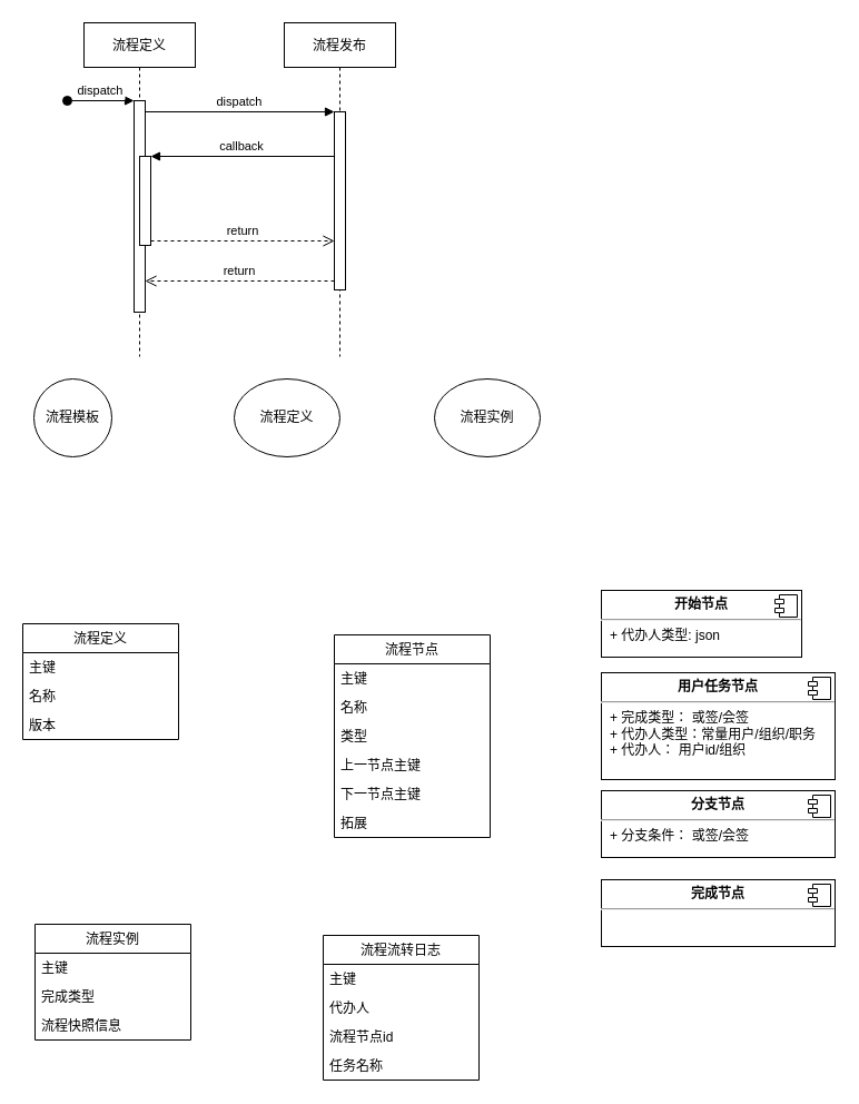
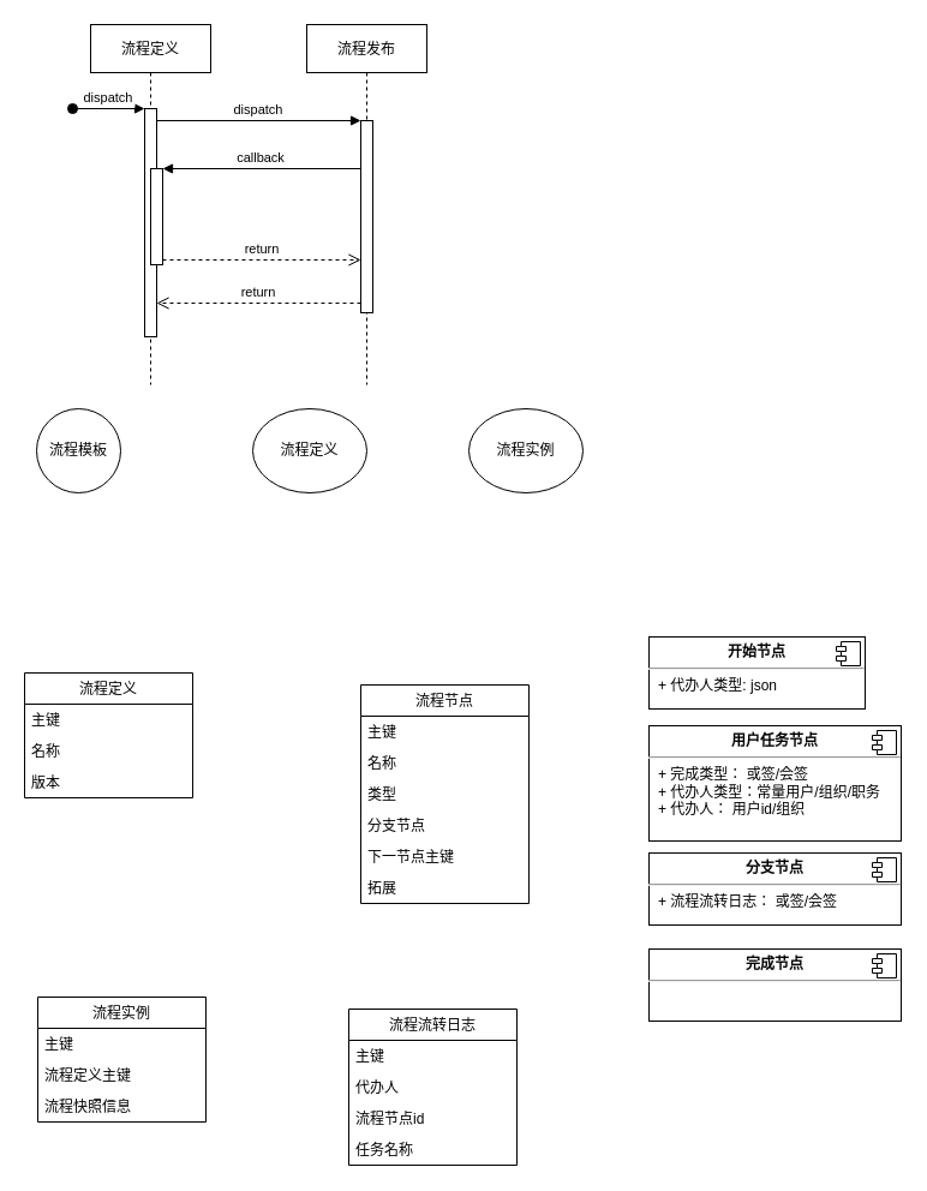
  <mxCell id="0" />
  <mxCell id="1" parent="0" />
  <mxCell id="2" value="流程定义" style="shape=umlLifeline;perimeter=lifelinePerimeter;container=1;collapsible=0;recursiveResize=0;rounded=0;shadow=0;strokeWidth=1;" parent="1" vertex="1"><mxGeometry x="75" y="20" width="100" height="300" as="geometry" /></mxCell>
  <mxCell id="3" value="" style="points=[];perimeter=orthogonalPerimeter;rounded=0;shadow=0;strokeWidth=1;" parent="2" vertex="1"><mxGeometry x="45" y="70" width="10" height="190" as="geometry" /></mxCell>
  <mxCell id="4" value="dispatch" style="verticalAlign=bottom;startArrow=oval;endArrow=block;startSize=8;shadow=0;strokeWidth=1;" parent="2" target="3" edge="1"><mxGeometry relative="1" as="geometry"><mxPoint x="-15" y="70" as="sourcePoint" /></mxGeometry></mxCell>
  <mxCell id="5" value="" style="points=[];perimeter=orthogonalPerimeter;rounded=0;shadow=0;strokeWidth=1;" parent="2" vertex="1"><mxGeometry x="50" y="120" width="10" height="80" as="geometry" /></mxCell>
  <mxCell id="6" value="流程发布" style="shape=umlLifeline;perimeter=lifelinePerimeter;container=1;collapsible=0;recursiveResize=0;rounded=0;shadow=0;strokeWidth=1;" parent="1" vertex="1"><mxGeometry x="255" y="20" width="100" height="300" as="geometry" /></mxCell>
  <mxCell id="7" value="" style="points=[];perimeter=orthogonalPerimeter;rounded=0;shadow=0;strokeWidth=1;" parent="6" vertex="1"><mxGeometry x="45" y="80" width="10" height="160" as="geometry" /></mxCell>
  <mxCell id="8" value="return" style="verticalAlign=bottom;endArrow=open;dashed=1;endSize=8;exitX=0;exitY=0.95;shadow=0;strokeWidth=1;" parent="1" source="7" target="3" edge="1"><mxGeometry relative="1" as="geometry"><mxPoint x="230" y="176" as="targetPoint" /></mxGeometry></mxCell>
  <mxCell id="9" value="dispatch" style="verticalAlign=bottom;endArrow=block;entryX=0;entryY=0;shadow=0;strokeWidth=1;" parent="1" source="3" target="7" edge="1"><mxGeometry relative="1" as="geometry"><mxPoint x="230" y="100" as="sourcePoint" /></mxGeometry></mxCell>
  <mxCell id="10" value="callback" style="verticalAlign=bottom;endArrow=block;entryX=1;entryY=0;shadow=0;strokeWidth=1;" parent="1" source="7" target="5" edge="1"><mxGeometry relative="1" as="geometry"><mxPoint x="195" y="140" as="sourcePoint" /></mxGeometry></mxCell>
  <mxCell id="11" value="return" style="verticalAlign=bottom;endArrow=open;dashed=1;endSize=8;exitX=1;exitY=0.95;shadow=0;strokeWidth=1;" parent="1" source="5" target="7" edge="1"><mxGeometry relative="1" as="geometry"><mxPoint x="195" y="197" as="targetPoint" /></mxGeometry></mxCell>
  <mxCell id="12" value="流程模板" style="ellipse;whiteSpace=wrap;html=1;" parent="1" vertex="1"><mxGeometry x="30" y="340" width="70" height="70" as="geometry" /></mxCell>
  <mxCell id="13" value="流程定义" style="ellipse;whiteSpace=wrap;html=1;" parent="1" vertex="1"><mxGeometry x="210" y="340" width="95" height="70" as="geometry" /></mxCell>
  <mxCell id="14" value="流程实例" style="ellipse;whiteSpace=wrap;html=1;" parent="1" vertex="1"><mxGeometry x="390" y="340" width="95" height="70" as="geometry" /></mxCell>
  <mxCell id="15" value="流程定义" style="swimlane;fontStyle=0;childLayout=stackLayout;horizontal=1;startSize=26;fillColor=none;horizontalStack=0;resizeParent=1;resizeParentMax=0;resizeLast=0;collapsible=1;marginBottom=0;" parent="1" vertex="1"><mxGeometry x="20" y="560" width="140" height="104" as="geometry" /></mxCell>
  <mxCell id="16" value="主键" style="text;strokeColor=none;fillColor=none;align=left;verticalAlign=top;spacingLeft=4;spacingRight=4;overflow=hidden;rotatable=0;points=[[0,0.5],[1,0.5]];portConstraint=eastwest;" parent="15" vertex="1"><mxGeometry y="26" width="140" height="26" as="geometry" /></mxCell>
  <mxCell id="17" value="名称" style="text;strokeColor=none;fillColor=none;align=left;verticalAlign=top;spacingLeft=4;spacingRight=4;overflow=hidden;rotatable=0;points=[[0,0.5],[1,0.5]];portConstraint=eastwest;" parent="15" vertex="1"><mxGeometry y="52" width="140" height="26" as="geometry" /></mxCell>
  <mxCell id="18" value="版本" style="text;strokeColor=none;fillColor=none;align=left;verticalAlign=top;spacingLeft=4;spacingRight=4;overflow=hidden;rotatable=0;points=[[0,0.5],[1,0.5]];portConstraint=eastwest;" parent="15" vertex="1"><mxGeometry y="78" width="140" height="26" as="geometry" /></mxCell>
  <mxCell id="19" value="流程节点" style="swimlane;fontStyle=0;childLayout=stackLayout;horizontal=1;startSize=26;fillColor=none;horizontalStack=0;resizeParent=1;resizeParentMax=0;resizeLast=0;collapsible=1;marginBottom=0;" parent="1" vertex="1"><mxGeometry x="300" y="570" width="140" height="182" as="geometry"><mxRectangle x="380" y="710" width="90" height="30" as="alternateBounds" /></mxGeometry></mxCell>
  <mxCell id="20" value="主键" style="text;strokeColor=none;fillColor=none;align=left;verticalAlign=top;spacingLeft=4;spacingRight=4;overflow=hidden;rotatable=0;points=[[0,0.5],[1,0.5]];portConstraint=eastwest;" parent="19" vertex="1"><mxGeometry y="26" width="140" height="26" as="geometry" /></mxCell>
  <mxCell id="21" value="名称" style="text;strokeColor=none;fillColor=none;align=left;verticalAlign=top;spacingLeft=4;spacingRight=4;overflow=hidden;rotatable=0;points=[[0,0.5],[1,0.5]];portConstraint=eastwest;" parent="19" vertex="1"><mxGeometry y="52" width="140" height="26" as="geometry" /></mxCell>
  <mxCell id="22" value="类型" style="text;strokeColor=none;fillColor=none;align=left;verticalAlign=top;spacingLeft=4;spacingRight=4;overflow=hidden;rotatable=0;points=[[0,0.5],[1,0.5]];portConstraint=eastwest;" parent="19" vertex="1"><mxGeometry y="78" width="140" height="26" as="geometry" /></mxCell>
- <mxCell id="23" value="上一节点主键" style="text;strokeColor=none;fillColor=none;align=left;verticalAlign=top;spacingLeft=4;spacingRight=4;overflow=hidden;rotatable=0;points=[[0,0.5],[1,0.5]];portConstraint=eastwest;" parent="19" vertex="1"><mxGeometry y="104" width="140" height="26" as="geometry" /></mxCell>
+ <mxCell id="23" value="分支节点" style="text;strokeColor=none;fillColor=none;align=left;verticalAlign=top;spacingLeft=4;spacingRight=4;overflow=hidden;rotatable=0;points=[[0,0.5],[1,0.5]];portConstraint=eastwest;" parent="19" vertex="1"><mxGeometry y="104" width="140" height="26" as="geometry" /></mxCell>
  <mxCell id="24" value="下一节点主键" style="text;strokeColor=none;fillColor=none;align=left;verticalAlign=top;spacingLeft=4;spacingRight=4;overflow=hidden;rotatable=0;points=[[0,0.5],[1,0.5]];portConstraint=eastwest;" parent="19" vertex="1"><mxGeometry y="130" width="140" height="26" as="geometry" /></mxCell>
  <mxCell id="25" value="拓展" style="text;strokeColor=none;fillColor=none;align=left;verticalAlign=top;spacingLeft=4;spacingRight=4;overflow=hidden;rotatable=0;points=[[0,0.5],[1,0.5]];portConstraint=eastwest;" parent="19" vertex="1"><mxGeometry y="156" width="140" height="26" as="geometry" /></mxCell>
  <mxCell id="26" value="流程实例" style="swimlane;fontStyle=0;childLayout=stackLayout;horizontal=1;startSize=26;fillColor=none;horizontalStack=0;resizeParent=1;resizeParentMax=0;resizeLast=0;collapsible=1;marginBottom=0;" parent="1" vertex="1"><mxGeometry x="31" y="830" width="140" height="104" as="geometry" /></mxCell>
  <mxCell id="27" value="主键" style="text;strokeColor=none;fillColor=none;align=left;verticalAlign=top;spacingLeft=4;spacingRight=4;overflow=hidden;rotatable=0;points=[[0,0.5],[1,0.5]];portConstraint=eastwest;" parent="26" vertex="1"><mxGeometry y="26" width="140" height="26" as="geometry" /></mxCell>
- <mxCell id="28" value="完成类型" style="text;strokeColor=none;fillColor=none;align=left;verticalAlign=top;spacingLeft=4;spacingRight=4;overflow=hidden;rotatable=0;points=[[0,0.5],[1,0.5]];portConstraint=eastwest;" parent="26" vertex="1"><mxGeometry y="52" width="140" height="26" as="geometry" /></mxCell>
+ <mxCell id="28" value="流程定义主键" style="text;strokeColor=none;fillColor=none;align=left;verticalAlign=top;spacingLeft=4;spacingRight=4;overflow=hidden;rotatable=0;points=[[0,0.5],[1,0.5]];portConstraint=eastwest;" parent="26" vertex="1"><mxGeometry y="52" width="140" height="26" as="geometry" /></mxCell>
  <mxCell id="29" value="流程快照信息" style="text;strokeColor=none;fillColor=none;align=left;verticalAlign=top;spacingLeft=4;spacingRight=4;overflow=hidden;rotatable=0;points=[[0,0.5],[1,0.5]];portConstraint=eastwest;" parent="26" vertex="1"><mxGeometry y="78" width="140" height="26" as="geometry" /></mxCell>
  <mxCell id="30" value="流程流转日志" style="swimlane;fontStyle=0;childLayout=stackLayout;horizontal=1;startSize=26;fillColor=none;horizontalStack=0;resizeParent=1;resizeParentMax=0;resizeLast=0;collapsible=1;marginBottom=0;" parent="1" vertex="1"><mxGeometry x="290" y="840" width="140" height="130" as="geometry" /></mxCell>
  <mxCell id="31" value="主键" style="text;strokeColor=none;fillColor=none;align=left;verticalAlign=top;spacingLeft=4;spacingRight=4;overflow=hidden;rotatable=0;points=[[0,0.5],[1,0.5]];portConstraint=eastwest;" parent="30" vertex="1"><mxGeometry y="26" width="140" height="26" as="geometry" /></mxCell>
  <mxCell id="32" value="代办人" style="text;strokeColor=none;fillColor=none;align=left;verticalAlign=top;spacingLeft=4;spacingRight=4;overflow=hidden;rotatable=0;points=[[0,0.5],[1,0.5]];portConstraint=eastwest;" parent="30" vertex="1"><mxGeometry y="52" width="140" height="26" as="geometry" /></mxCell>
  <mxCell id="33" value="流程节点id" style="text;strokeColor=none;fillColor=none;align=left;verticalAlign=top;spacingLeft=4;spacingRight=4;overflow=hidden;rotatable=0;points=[[0,0.5],[1,0.5]];portConstraint=eastwest;" parent="30" vertex="1"><mxGeometry y="78" width="140" height="26" as="geometry" /></mxCell>
  <mxCell id="34" value="任务名称" style="text;strokeColor=none;fillColor=none;align=left;verticalAlign=top;spacingLeft=4;spacingRight=4;overflow=hidden;rotatable=0;points=[[0,0.5],[1,0.5]];portConstraint=eastwest;" parent="30" vertex="1"><mxGeometry y="104" width="140" height="26" as="geometry" /></mxCell>
  <mxCell id="35" value="&lt;p style=&quot;margin:0px;margin-top:6px;text-align:center;&quot;&gt;&lt;b&gt;开始节点&lt;/b&gt;&lt;/p&gt;&lt;hr&gt;&lt;p style=&quot;margin:0px;margin-left:8px;&quot;&gt;+ 代办人类型: json&lt;br&gt;&lt;/p&gt;" style="align=left;overflow=fill;html=1;dropTarget=0;" vertex="1" parent="1"><mxGeometry x="540" y="530" width="180" height="60" as="geometry" /></mxCell>
  <mxCell id="36" value="" style="shape=component;jettyWidth=8;jettyHeight=4;" vertex="1" parent="35"><mxGeometry x="1" width="20" height="20" relative="1" as="geometry"><mxPoint x="-24" y="4" as="offset" /></mxGeometry></mxCell>
  <mxCell id="37" value="&lt;p style=&quot;margin:0px;margin-top:6px;text-align:center;&quot;&gt;&lt;b&gt;用户任务节点&lt;/b&gt;&lt;/p&gt;&lt;hr&gt;&lt;p style=&quot;margin:0px;margin-left:8px;&quot;&gt;+ 完成类型： 或签/会签&lt;br&gt;&lt;/p&gt;&lt;p style=&quot;margin:0px;margin-left:8px;&quot;&gt;+ 代办人类型：常量用户/组织/职务&lt;/p&gt;&lt;p style=&quot;margin:0px;margin-left:8px;&quot;&gt;+ 代办人： 用户id/组织&lt;br&gt;&lt;br&gt;&lt;br&gt;&lt;/p&gt;&lt;p style=&quot;margin:0px;margin-left:8px;&quot;&gt;&lt;br&gt;&lt;/p&gt;" style="align=left;overflow=fill;html=1;dropTarget=0;" vertex="1" parent="1"><mxGeometry x="540" y="604" width="210" height="96" as="geometry" /></mxCell>
  <mxCell id="38" value="" style="shape=component;jettyWidth=8;jettyHeight=4;" vertex="1" parent="37"><mxGeometry x="1" width="20" height="20" relative="1" as="geometry"><mxPoint x="-24" y="4" as="offset" /></mxGeometry></mxCell>
- <mxCell id="39" value="&lt;p style=&quot;margin:0px;margin-top:6px;text-align:center;&quot;&gt;&lt;b&gt;分支节点&lt;/b&gt;&lt;/p&gt;&lt;hr&gt;&lt;p style=&quot;margin:0px;margin-left:8px;&quot;&gt;+ 分支条件： 或签/会签&lt;/p&gt;&lt;p style=&quot;margin:0px;margin-left:8px;&quot;&gt;&lt;br&gt;&lt;br&gt;&lt;/p&gt;&lt;p style=&quot;margin:0px;margin-left:8px;&quot;&gt;&lt;br&gt;&lt;/p&gt;" style="align=left;overflow=fill;html=1;dropTarget=0;" vertex="1" parent="1"><mxGeometry x="540" y="710" width="210" height="60" as="geometry" /></mxCell>
+ <mxCell id="39" value="&lt;p style=&quot;margin:0px;margin-top:6px;text-align:center;&quot;&gt;&lt;b&gt;分支节点&lt;/b&gt;&lt;/p&gt;&lt;hr&gt;&lt;p style=&quot;margin:0px;margin-left:8px;&quot;&gt;+ 流程流转日志： 或签/会签&lt;/p&gt;&lt;p style=&quot;margin:0px;margin-left:8px;&quot;&gt;&lt;br&gt;&lt;br&gt;&lt;/p&gt;&lt;p style=&quot;margin:0px;margin-left:8px;&quot;&gt;&lt;br&gt;&lt;/p&gt;" style="align=left;overflow=fill;html=1;dropTarget=0;" vertex="1" parent="1"><mxGeometry x="540" y="710" width="210" height="60" as="geometry" /></mxCell>
  <mxCell id="40" value="" style="shape=component;jettyWidth=8;jettyHeight=4;" vertex="1" parent="39"><mxGeometry x="1" width="20" height="20" relative="1" as="geometry"><mxPoint x="-24" y="4" as="offset" /></mxGeometry></mxCell>
  <mxCell id="41" value="&lt;p style=&quot;margin:0px;margin-top:6px;text-align:center;&quot;&gt;&lt;b&gt;完成节点&lt;/b&gt;&lt;/p&gt;&lt;hr&gt;&lt;p style=&quot;margin:0px;margin-left:8px;&quot;&gt;&lt;br&gt;&lt;/p&gt;&lt;p style=&quot;margin:0px;margin-left:8px;&quot;&gt;&lt;br&gt;&lt;br&gt;&lt;/p&gt;&lt;p style=&quot;margin:0px;margin-left:8px;&quot;&gt;&lt;br&gt;&lt;/p&gt;" style="align=left;overflow=fill;html=1;dropTarget=0;" vertex="1" parent="1"><mxGeometry x="540" y="790" width="210" height="60" as="geometry" /></mxCell>
  <mxCell id="42" value="" style="shape=component;jettyWidth=8;jettyHeight=4;" vertex="1" parent="41"><mxGeometry x="1" width="20" height="20" relative="1" as="geometry"><mxPoint x="-24" y="4" as="offset" /></mxGeometry></mxCell>
